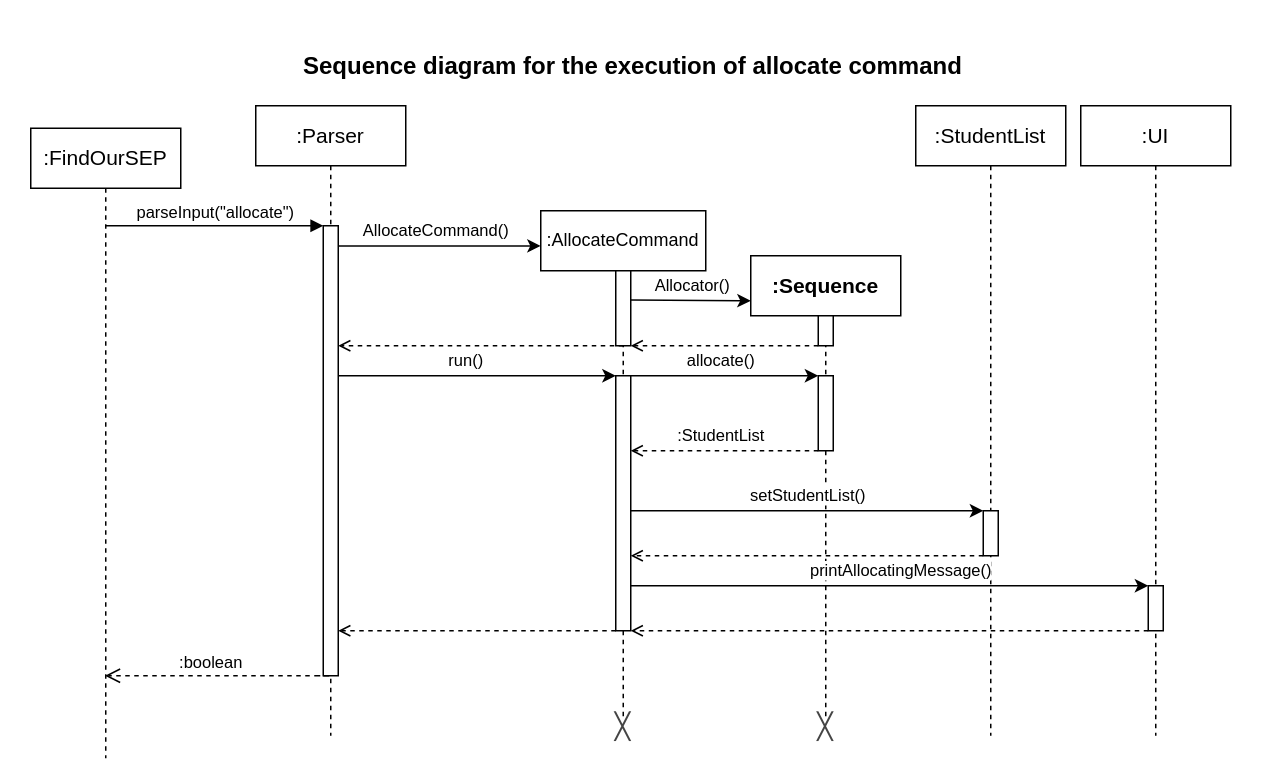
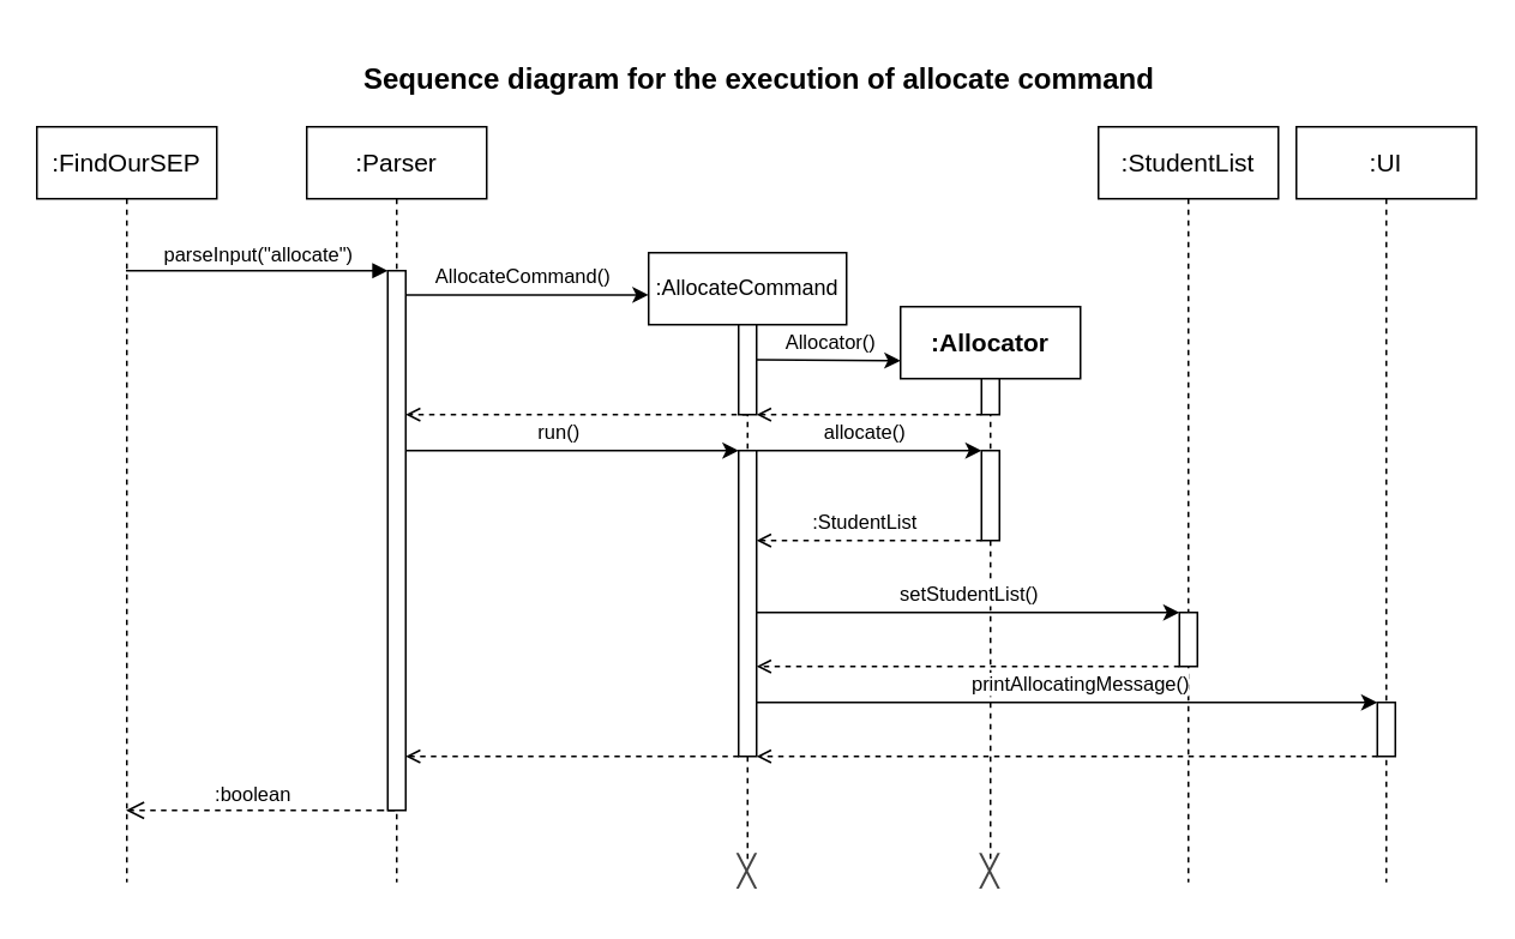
  <mxCell id="0" />
  <mxCell id="1" parent="0" />
- <mxCell id="2" value="&lt;font style=&quot;font-size: 14px;&quot;&gt;:FindOurSEP&lt;/font&gt;" style="shape=umlLifeline;perimeter=lifelinePerimeter;whiteSpace=wrap;html=1;container=0;dropTarget=0;collapsible=0;recursiveResize=0;outlineConnect=0;portConstraint=eastwest;newEdgeStyle={&quot;edgeStyle&quot;:&quot;elbowEdgeStyle&quot;,&quot;elbow&quot;:&quot;vertical&quot;,&quot;curved&quot;:0,&quot;rounded&quot;:0};" parent="1" vertex="1"><mxGeometry x="20" y="85" width="100" height="420" as="geometry" /></mxCell>
+ <mxCell id="2" value="&lt;font style=&quot;font-size: 14px;&quot;&gt;:FindOurSEP&lt;/font&gt;" style="shape=umlLifeline;perimeter=lifelinePerimeter;whiteSpace=wrap;html=1;container=0;dropTarget=0;collapsible=0;recursiveResize=0;outlineConnect=0;portConstraint=eastwest;newEdgeStyle={&quot;edgeStyle&quot;:&quot;elbowEdgeStyle&quot;,&quot;elbow&quot;:&quot;vertical&quot;,&quot;curved&quot;:0,&quot;rounded&quot;:0};" parent="1" vertex="1"><mxGeometry x="20" y="70" width="100" height="420" as="geometry" /></mxCell>
  <mxCell id="3" value="&lt;font style=&quot;font-size: 14px;&quot;&gt;:Parser&lt;/font&gt;" style="shape=umlLifeline;perimeter=lifelinePerimeter;whiteSpace=wrap;html=1;container=0;dropTarget=0;collapsible=0;recursiveResize=0;outlineConnect=0;portConstraint=eastwest;newEdgeStyle={&quot;edgeStyle&quot;:&quot;elbowEdgeStyle&quot;,&quot;elbow&quot;:&quot;vertical&quot;,&quot;curved&quot;:0,&quot;rounded&quot;:0};" parent="1" vertex="1"><mxGeometry x="170" y="70" width="100" height="420" as="geometry" /></mxCell>
  <mxCell id="4" value="" style="html=1;points=[];perimeter=orthogonalPerimeter;outlineConnect=0;targetShapes=umlLifeline;portConstraint=eastwest;newEdgeStyle={&quot;edgeStyle&quot;:&quot;elbowEdgeStyle&quot;,&quot;elbow&quot;:&quot;vertical&quot;,&quot;curved&quot;:0,&quot;rounded&quot;:0};" parent="3" vertex="1"><mxGeometry x="45" y="80" width="10" height="300" as="geometry" /></mxCell>
  <mxCell id="5" value="parseInput(&quot;allocate&quot;)" style="html=1;verticalAlign=bottom;endArrow=block;edgeStyle=elbowEdgeStyle;elbow=vertical;curved=0;rounded=0;" parent="1" source="2" target="4" edge="1"><mxGeometry relative="1" as="geometry"><mxPoint x="75" y="150" as="sourcePoint" /><Array as="points"><mxPoint x="160" y="150" /></Array><mxPoint x="210" y="150" as="targetPoint" /></mxGeometry></mxCell>
  <mxCell id="6" value=":boolean" style="html=1;verticalAlign=bottom;endArrow=open;dashed=1;endSize=8;edgeStyle=elbowEdgeStyle;elbow=vertical;curved=0;rounded=0;" parent="1" target="2" edge="1"><mxGeometry x="0.119" relative="1" as="geometry"><mxPoint x="75" y="420" as="targetPoint" /><Array as="points"><mxPoint x="220" y="450" /><mxPoint x="170" y="420" /></Array><mxPoint x="210" y="450" as="sourcePoint" /><mxPoint as="offset" /></mxGeometry></mxCell>
  <mxCell id="7" value="AllocateCommand()" style="endArrow=classic;html=1;rounded=0;entryX=0;entryY=0.067;entryDx=0;entryDy=0;entryPerimeter=0;" edge="1" parent="1" source="4" target="8"><mxGeometry x="-0.037" y="10" width="50" height="50" relative="1" as="geometry"><mxPoint x="230" y="170" as="sourcePoint" /><mxPoint x="280" y="140" as="targetPoint" /><mxPoint as="offset" /></mxGeometry></mxCell>
  <mxCell id="8" value=":AllocateCommand" style="shape=umlLifeline;perimeter=lifelinePerimeter;whiteSpace=wrap;html=1;container=0;dropTarget=0;collapsible=0;recursiveResize=0;outlineConnect=0;portConstraint=eastwest;newEdgeStyle={&quot;edgeStyle&quot;:&quot;elbowEdgeStyle&quot;,&quot;elbow&quot;:&quot;vertical&quot;,&quot;curved&quot;:0,&quot;rounded&quot;:0};" vertex="1" parent="1"><mxGeometry x="360" y="140" width="110" height="350" as="geometry" /></mxCell>
  <mxCell id="9" value="" style="html=1;points=[];perimeter=orthogonalPerimeter;outlineConnect=0;targetShapes=umlLifeline;portConstraint=eastwest;newEdgeStyle={&quot;edgeStyle&quot;:&quot;elbowEdgeStyle&quot;,&quot;elbow&quot;:&quot;vertical&quot;,&quot;curved&quot;:0,&quot;rounded&quot;:0};" vertex="1" parent="8"><mxGeometry x="50" y="40" width="10" height="50" as="geometry" /></mxCell>
  <mxCell id="10" value="" style="html=1;points=[];perimeter=orthogonalPerimeter;outlineConnect=0;targetShapes=umlLifeline;portConstraint=eastwest;newEdgeStyle={&quot;edgeStyle&quot;:&quot;elbowEdgeStyle&quot;,&quot;elbow&quot;:&quot;vertical&quot;,&quot;curved&quot;:0,&quot;rounded&quot;:0};" vertex="1" parent="8"><mxGeometry x="50" y="110" width="10" height="170" as="geometry" /></mxCell>
  <mxCell id="11" style="edgeStyle=elbowEdgeStyle;rounded=0;orthogonalLoop=1;jettySize=auto;html=1;elbow=vertical;curved=0;endArrow=open;endFill=0;dashed=1;" edge="1" parent="1" target="4"><mxGeometry relative="1" as="geometry"><mxPoint x="330" y="230" as="targetPoint" /><mxPoint x="415" y="230" as="sourcePoint" /><Array as="points"><mxPoint x="310" y="230" /><mxPoint x="345" y="230" /></Array></mxGeometry></mxCell>
- <mxCell id="12" value="&lt;font style=&quot;font-size: 14px;&quot;&gt;&lt;b&gt;:Sequence&lt;/b&gt;&lt;/font&gt;" style="shape=umlLifeline;perimeter=lifelinePerimeter;whiteSpace=wrap;html=1;container=0;dropTarget=0;collapsible=0;recursiveResize=0;outlineConnect=0;portConstraint=eastwest;newEdgeStyle={&quot;edgeStyle&quot;:&quot;elbowEdgeStyle&quot;,&quot;elbow&quot;:&quot;vertical&quot;,&quot;curved&quot;:0,&quot;rounded&quot;:0};" vertex="1" parent="1"><mxGeometry x="500" y="170" width="100" height="320" as="geometry" /></mxCell>
+ <mxCell id="12" value="&lt;font style=&quot;font-size: 14px;&quot;&gt;&lt;b&gt;:Allocator&lt;/b&gt;&lt;/font&gt;" style="shape=umlLifeline;perimeter=lifelinePerimeter;whiteSpace=wrap;html=1;container=0;dropTarget=0;collapsible=0;recursiveResize=0;outlineConnect=0;portConstraint=eastwest;newEdgeStyle={&quot;edgeStyle&quot;:&quot;elbowEdgeStyle&quot;,&quot;elbow&quot;:&quot;vertical&quot;,&quot;curved&quot;:0,&quot;rounded&quot;:0};" vertex="1" parent="1"><mxGeometry x="500" y="170" width="100" height="320" as="geometry" /></mxCell>
  <mxCell id="13" value="" style="html=1;points=[];perimeter=orthogonalPerimeter;outlineConnect=0;targetShapes=umlLifeline;portConstraint=eastwest;newEdgeStyle={&quot;edgeStyle&quot;:&quot;elbowEdgeStyle&quot;,&quot;elbow&quot;:&quot;vertical&quot;,&quot;curved&quot;:0,&quot;rounded&quot;:0};" vertex="1" parent="12"><mxGeometry x="45" y="40" width="10" height="20" as="geometry" /></mxCell>
  <mxCell id="14" value="" style="html=1;points=[];perimeter=orthogonalPerimeter;outlineConnect=0;targetShapes=umlLifeline;portConstraint=eastwest;newEdgeStyle={&quot;edgeStyle&quot;:&quot;elbowEdgeStyle&quot;,&quot;elbow&quot;:&quot;vertical&quot;,&quot;curved&quot;:0,&quot;rounded&quot;:0};" vertex="1" parent="12"><mxGeometry x="45" y="80" width="10" height="50" as="geometry" /></mxCell>
  <mxCell id="15" value="Allocator()" style="edgeStyle=elbowEdgeStyle;rounded=0;orthogonalLoop=1;jettySize=auto;html=1;elbow=vertical;curved=0;" edge="1" parent="1"><mxGeometry y="10" relative="1" as="geometry"><mxPoint x="500" y="199.5" as="targetPoint" /><mxPoint x="420" y="199.5" as="sourcePoint" /><mxPoint as="offset" /></mxGeometry></mxCell>
  <mxCell id="16" style="edgeStyle=elbowEdgeStyle;rounded=0;orthogonalLoop=1;jettySize=auto;html=1;elbow=vertical;curved=0;endArrow=open;endFill=0;dashed=1;" edge="1" parent="1"><mxGeometry relative="1" as="geometry"><mxPoint x="545" y="230" as="sourcePoint" /><mxPoint x="420" y="230" as="targetPoint" /></mxGeometry></mxCell>
  <mxCell id="17" value="run()" style="edgeStyle=elbowEdgeStyle;rounded=0;orthogonalLoop=1;jettySize=auto;html=1;elbow=vertical;curved=0;" edge="1" parent="1" target="10"><mxGeometry x="-0.081" y="10" relative="1" as="geometry"><mxPoint x="225" y="250" as="sourcePoint" /><mxPoint x="414.5" y="250" as="targetPoint" /><mxPoint as="offset" /></mxGeometry></mxCell>
  <mxCell id="18" value="allocate()" style="edgeStyle=elbowEdgeStyle;rounded=0;orthogonalLoop=1;jettySize=auto;html=1;elbow=vertical;curved=0;" edge="1" parent="1" source="10" target="14"><mxGeometry x="-0.04" y="10" relative="1" as="geometry"><Array as="points"><mxPoint x="510" y="250" /></Array><mxPoint as="offset" /></mxGeometry></mxCell>
  <mxCell id="19" value=":StudentList" style="edgeStyle=elbowEdgeStyle;rounded=0;orthogonalLoop=1;jettySize=auto;html=1;elbow=vertical;curved=0;endArrow=open;endFill=0;dashed=1;" edge="1" parent="1"><mxGeometry x="0.04" y="-10" relative="1" as="geometry"><mxPoint x="545" y="300" as="sourcePoint" /><mxPoint x="420" y="300" as="targetPoint" /><Array as="points"><mxPoint x="483" y="300" /></Array><mxPoint as="offset" /></mxGeometry></mxCell>
  <mxCell id="20" value="&lt;span style=&quot;color: rgb(68, 68, 68); font-family: Arial, Helvetica, sans-serif; text-align: left; background-color: rgb(255, 255, 255);&quot;&gt;&lt;font style=&quot;font-size: 17px;&quot;&gt;╳&lt;/font&gt;&lt;/span&gt;" style="text;html=1;align=center;verticalAlign=middle;whiteSpace=wrap;rounded=0;" vertex="1" parent="1"><mxGeometry x="385" y="470" width="60" height="30" as="geometry" /></mxCell>
  <mxCell id="21" value="&lt;span style=&quot;color: rgb(68, 68, 68); font-family: Arial, Helvetica, sans-serif; text-align: left; background-color: rgb(255, 255, 255);&quot;&gt;&lt;font style=&quot;font-size: 17px;&quot;&gt;╳&lt;/font&gt;&lt;/span&gt;" style="text;html=1;align=center;verticalAlign=middle;whiteSpace=wrap;rounded=0;" vertex="1" parent="1"><mxGeometry x="520" y="470" width="60" height="30" as="geometry" /></mxCell>
  <mxCell id="22" value="&lt;span style=&quot;font-size: 14px;&quot;&gt;:StudentList&lt;/span&gt;" style="shape=umlLifeline;perimeter=lifelinePerimeter;whiteSpace=wrap;html=1;container=0;dropTarget=0;collapsible=0;recursiveResize=0;outlineConnect=0;portConstraint=eastwest;newEdgeStyle={&quot;edgeStyle&quot;:&quot;elbowEdgeStyle&quot;,&quot;elbow&quot;:&quot;vertical&quot;,&quot;curved&quot;:0,&quot;rounded&quot;:0};" vertex="1" parent="1"><mxGeometry x="610" y="70" width="100" height="420" as="geometry" /></mxCell>
  <mxCell id="23" value="" style="html=1;points=[];perimeter=orthogonalPerimeter;outlineConnect=0;targetShapes=umlLifeline;portConstraint=eastwest;newEdgeStyle={&quot;edgeStyle&quot;:&quot;elbowEdgeStyle&quot;,&quot;elbow&quot;:&quot;vertical&quot;,&quot;curved&quot;:0,&quot;rounded&quot;:0};" vertex="1" parent="22"><mxGeometry x="45" y="270" width="10" height="30" as="geometry" /></mxCell>
  <mxCell id="24" value="setStudentList()" style="edgeStyle=elbowEdgeStyle;rounded=0;orthogonalLoop=1;jettySize=auto;html=1;elbow=vertical;curved=0;" edge="1" parent="1"><mxGeometry y="10" relative="1" as="geometry"><mxPoint x="420" y="340" as="sourcePoint" /><mxPoint x="655" y="340" as="targetPoint" /><mxPoint as="offset" /></mxGeometry></mxCell>
  <mxCell id="25" style="edgeStyle=elbowEdgeStyle;rounded=0;orthogonalLoop=1;jettySize=auto;html=1;elbow=vertical;curved=0;endArrow=open;endFill=0;dashed=1;" edge="1" parent="1"><mxGeometry relative="1" as="geometry"><mxPoint x="655" y="370" as="sourcePoint" /><mxPoint x="420" y="370" as="targetPoint" /></mxGeometry></mxCell>
  <mxCell id="26" value="&lt;span style=&quot;font-size: 14px;&quot;&gt;:UI&lt;/span&gt;" style="shape=umlLifeline;perimeter=lifelinePerimeter;whiteSpace=wrap;html=1;container=0;dropTarget=0;collapsible=0;recursiveResize=0;outlineConnect=0;portConstraint=eastwest;newEdgeStyle={&quot;edgeStyle&quot;:&quot;elbowEdgeStyle&quot;,&quot;elbow&quot;:&quot;vertical&quot;,&quot;curved&quot;:0,&quot;rounded&quot;:0};" vertex="1" parent="1"><mxGeometry x="720" y="70" width="100" height="420" as="geometry" /></mxCell>
  <mxCell id="27" value="" style="html=1;points=[];perimeter=orthogonalPerimeter;outlineConnect=0;targetShapes=umlLifeline;portConstraint=eastwest;newEdgeStyle={&quot;edgeStyle&quot;:&quot;elbowEdgeStyle&quot;,&quot;elbow&quot;:&quot;vertical&quot;,&quot;curved&quot;:0,&quot;rounded&quot;:0};" vertex="1" parent="26"><mxGeometry x="45" y="320" width="10" height="30" as="geometry" /></mxCell>
  <mxCell id="28" value="printAllocatingMessage()" style="edgeStyle=elbowEdgeStyle;rounded=0;orthogonalLoop=1;jettySize=auto;html=1;elbow=vertical;curved=0;" edge="1" parent="1"><mxGeometry x="0.043" y="10" relative="1" as="geometry"><mxPoint x="420" y="389.999" as="sourcePoint" /><mxPoint x="765" y="389.999" as="targetPoint" /><mxPoint as="offset" /></mxGeometry></mxCell>
  <mxCell id="29" style="edgeStyle=elbowEdgeStyle;rounded=0;orthogonalLoop=1;jettySize=auto;html=1;elbow=vertical;curved=0;endArrow=open;endFill=0;dashed=1;" edge="1" parent="1"><mxGeometry relative="1" as="geometry"><mxPoint x="765" y="420" as="sourcePoint" /><mxPoint x="420" y="420" as="targetPoint" /></mxGeometry></mxCell>
  <mxCell id="30" style="edgeStyle=elbowEdgeStyle;rounded=0;orthogonalLoop=1;jettySize=auto;html=1;elbow=vertical;curved=0;dashed=1;endArrow=open;endFill=0;" edge="1" parent="1"><mxGeometry relative="1" as="geometry"><mxPoint x="410" y="420" as="sourcePoint" /><mxPoint x="225" y="420" as="targetPoint" /></mxGeometry></mxCell>
  <mxCell id="31" value="&lt;h1 style=&quot;margin-top: 0px;&quot;&gt;&lt;font style=&quot;font-size: 16px;&quot;&gt;Sequence diagram for the execution of allocate command&lt;/font&gt;&lt;/h1&gt;" style="text;html=1;whiteSpace=wrap;overflow=hidden;rounded=0;" vertex="1" parent="1"><mxGeometry x="200" y="20" width="450" height="40" as="geometry" /></mxCell>
